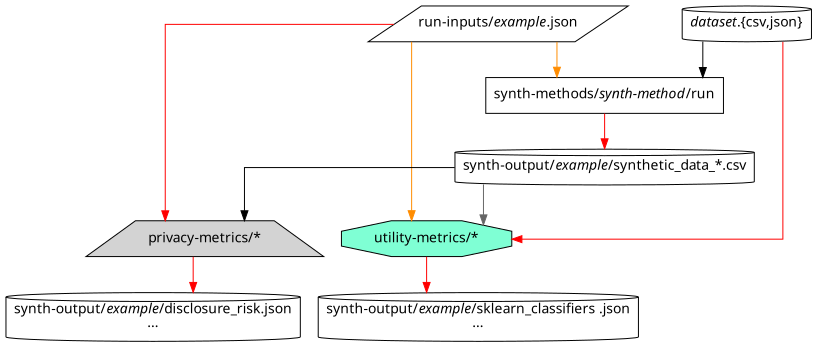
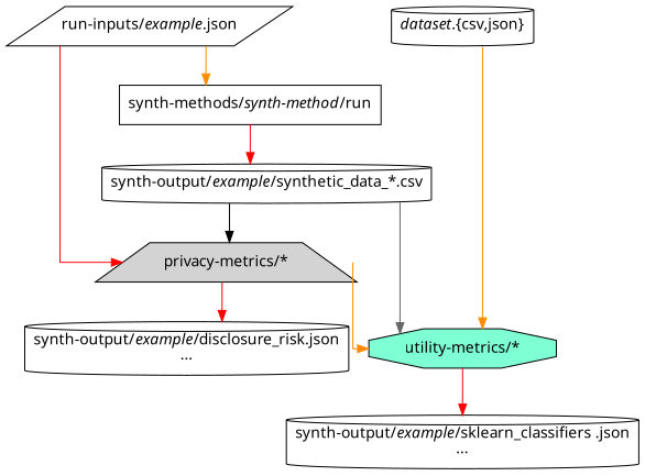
  digraph {
    concentrate=true
    fontname="Noto Sans"
    splines=ortho
    node [fontname="Noto Sans" shape=cylinder]
    edge [color=red fontname="Noto Sans"]
    n1 [fixedsize=TRUE label=<run-inputs/<i>example</i>.json> shape=parallelogram width=3.5]
    n2 [label=<<i>dataset</i>.{csv,json}>]
    n3 [label=<synth-methods/<i>synth-method</i>/run> shape=box]
    n4 [fillcolor=lightgrey label="privacy-metrics/*" shape=trapezium style=filled]
    n5 [fillcolor=aquamarine label="utility-metrics/*" shape=octagon style=filled]
    n6 [label=<synth-output/<i>example</i>/synthetic_data_*.csv>]
    n7 [label=<synth-output/<i>example</i>/disclosure_risk.json<br/>...>]
    n8 [label=<synth-output/<i>example</i>/sklearn_classifiers .json<br/>...>]
    subgraph sub_1 {
      rank=source
      n1
    }
    subgraph sub_2 {
      rank=same
      n1
      n2
    }
    n1 -> n3 [color=darkorange]
    n1 -> n4
-   n1 -> n5 [color=darkorange]
-   n2 -> n3 [color=black]
-   n2 -> n5
+   n4 -> n5 [color=darkorange]
+   n2 -> n5 [color=darkorange]
    n3 -> n6
    n4 -> n7
    n5 -> n8
    n6 -> n4 [color=black]
    n6 -> n5 [color=gray40]
  }
